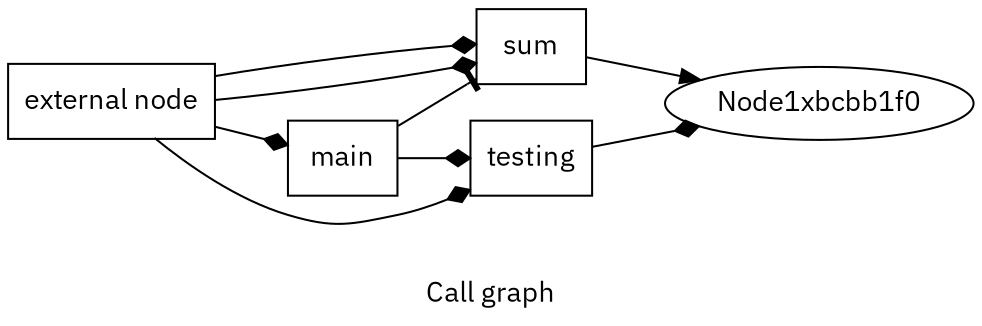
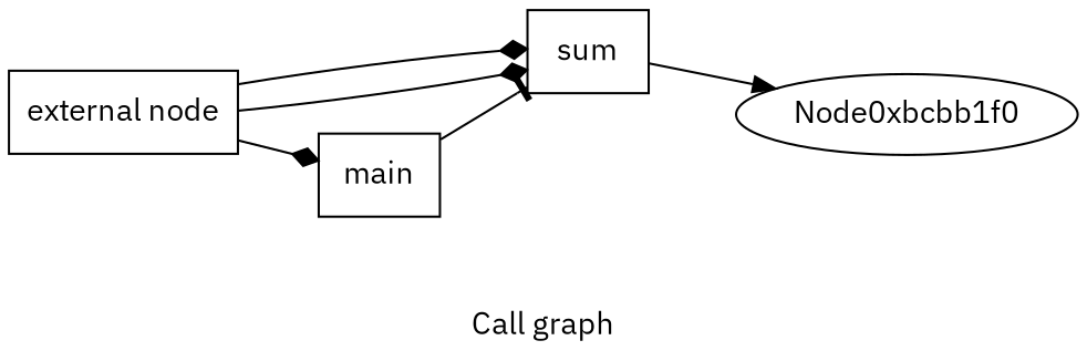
  digraph {
    fontname="IBM Plex Sans"
    label="Call graph"
    rankdir=LR
    node [fontname="IBM Plex Sans" shape=record]
    edge [arrowhead=diamond fontname="IBM Plex Sans"]
    n1 [label="{external node}"]
    n2 [label="{sum}"]
-   n3 [label="{testing}"]
    n4 [label="{main}"]
-   Node0xbcbb1f0 [label=Node1xbcbb1f0 shape=""]
+   Node0xbcbb1f0 [shape=""]
    n1 -> n2
    n1 -> n2
-   n1 -> n3
    n1 -> n4
    n2 -> Node0xbcbb1f0 [arrowhead=normal]
-   n3 -> Node0xbcbb1f0
    n4 -> n2 [arrowhead=tee]
-   n4 -> n3
  }
